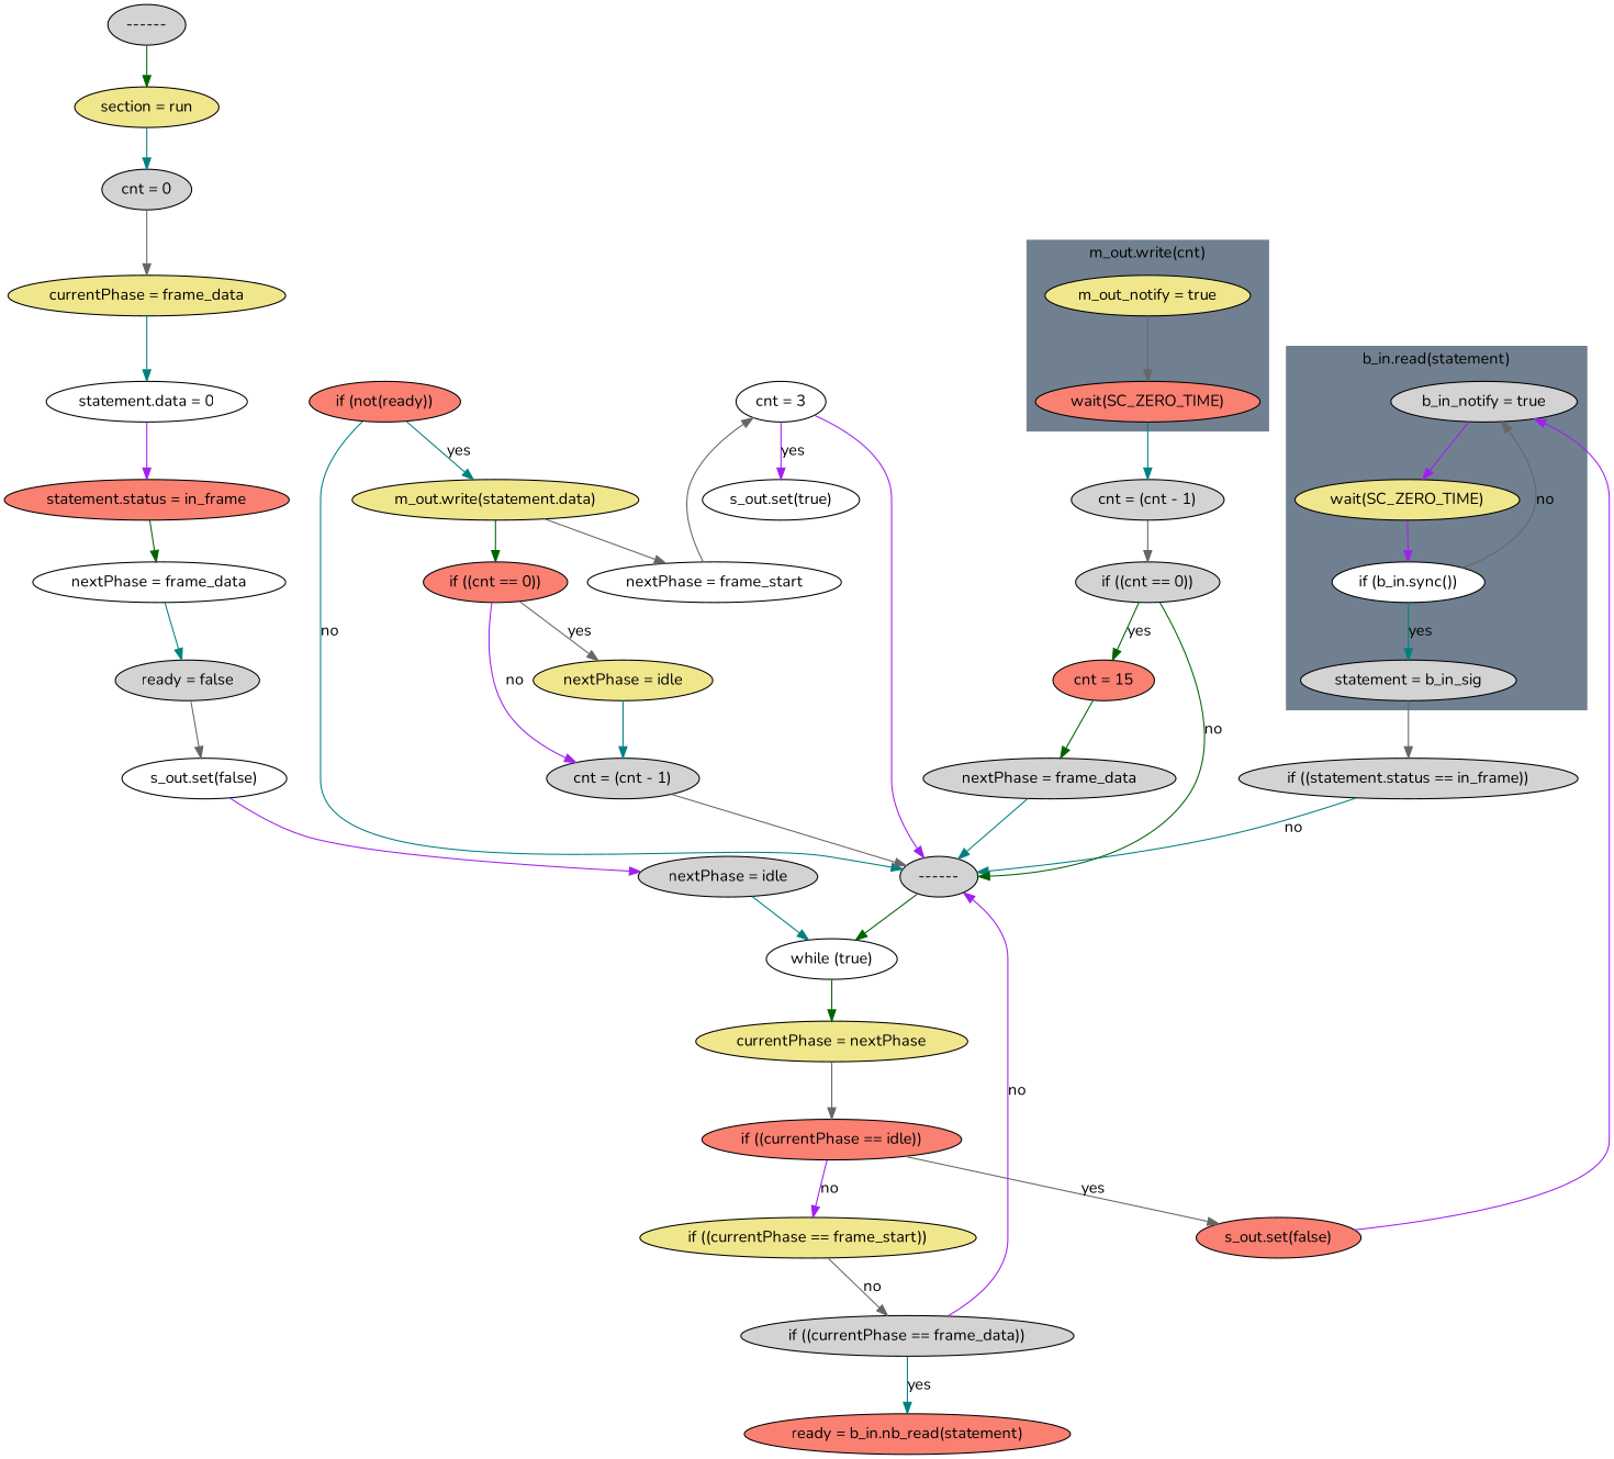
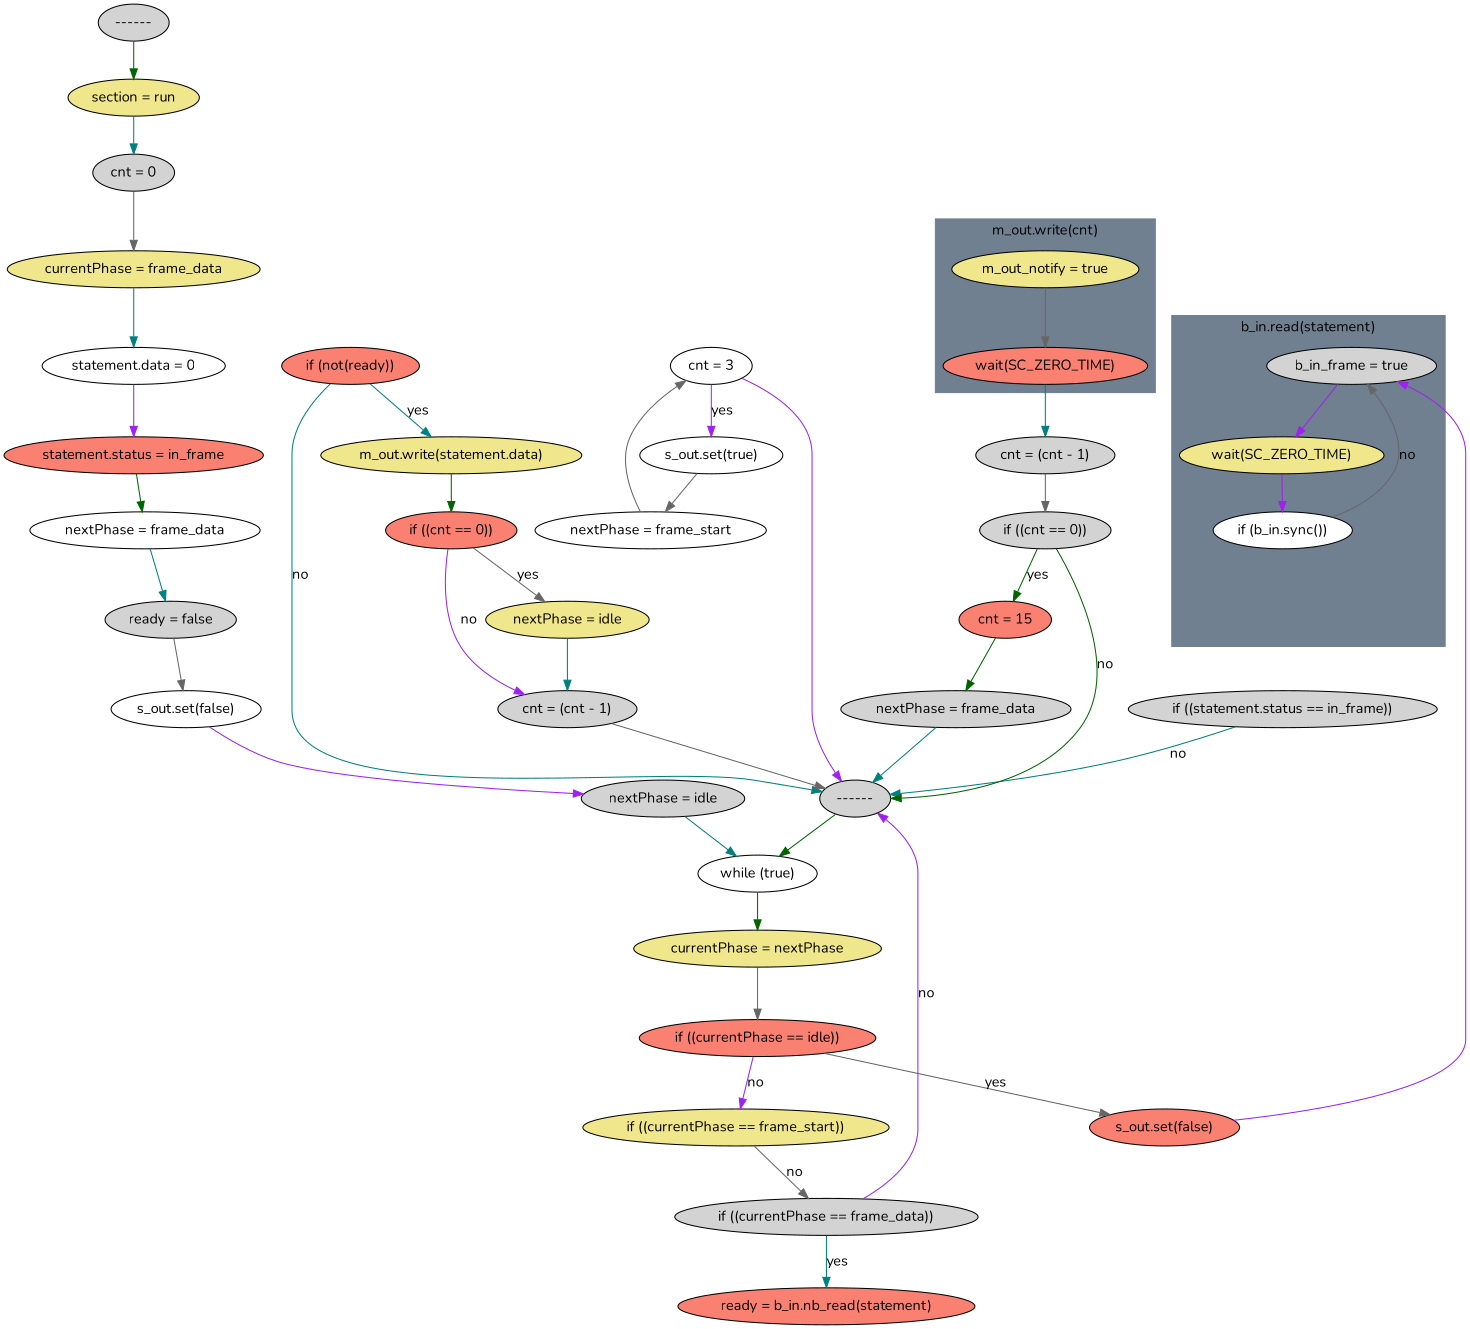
  digraph {
    fontname=Nunito
    rankdir=TD
    node [fillcolor=lightgrey fontname=Nunito style=filled]
    edge [color=gray40 fontname=Nunito]
-   n1 [label="b_in_notify = true"]
+   n1 [label="b_in_frame = true"]
    n2 [fillcolor=khaki label="wait(SC_ZERO_TIME)"]
    n3 [fillcolor=white label="if (b_in.sync())"]
-   n4 [label="statement = b_in_sig"]
    n5 [fillcolor=khaki label="m_out_notify = true"]
    n6 [fillcolor=salmon label="wait(SC_ZERO_TIME)"]
    n7 [label="if ((statement.status == in_frame))"]
    n8 [label="cnt = (cnt - 1)"]
    n9 [label="------"]
    n10 [fillcolor=khaki label="section = run"]
    n11 [label="cnt = 0"]
    n12 [fillcolor=khaki label="currentPhase = frame_data"]
    n13 [fillcolor=white label="statement.data = 0"]
    n14 [fillcolor=salmon label="statement.status = in_frame"]
    n15 [fillcolor=white label="nextPhase = frame_data"]
    n16 [label="ready = false"]
    n17 [fillcolor=white label="s_out.set(false)"]
    n18 [label="nextPhase = idle"]
    n19 [fillcolor=white label="while (true)"]
    n20 [fillcolor=khaki label="currentPhase = nextPhase"]
    n21 [fillcolor=salmon label="if ((currentPhase == idle))"]
    n22 [fillcolor=salmon label="s_out.set(false)"]
    n23 [fillcolor=khaki label="if ((currentPhase == frame_start))"]
    n24 [label="if ((currentPhase == frame_data))"]
    n25 [label="------"]
    n26 [fillcolor=white label="s_out.set(true)"]
    n27 [fillcolor=white label="nextPhase = frame_start"]
    n28 [fillcolor=white label="cnt = 3"]
    n29 [fillcolor=salmon label="ready = b_in.nb_read(statement)"]
    n30 [label="if ((cnt == 0))"]
    n31 [fillcolor=salmon label="cnt = 15"]
    n32 [label="nextPhase = frame_data"]
    n33 [fillcolor=salmon label="if (not(ready))"]
    n34 [fillcolor=khaki label="m_out.write(statement.data)"]
    n35 [fillcolor=salmon label="if ((cnt == 0))"]
    n36 [fillcolor=khaki label="nextPhase = idle"]
    n37 [label="cnt = (cnt - 1)"]
    subgraph cluster_1 {
      color=slategray
      label="b_in.read(statement)"
      style=filled
      n1
      n2
      n3
-     n4
    }
    subgraph cluster_2 {
      color=slategray
      label="m_out.write(cnt)"
      style=filled
      n5
      n6
    }
    n1 -> n2 [color=purple]
    n2 -> n3 [color=purple]
    n3 -> n1 [label=no]
-   n3 -> n4 [color=teal label=yes]
-   n4 -> n7
    n5 -> n6
    n6 -> n8 [color=teal]
    n7 -> n25 [color=teal label=no]
    n8 -> n30
    n9 -> n10 [color=darkgreen]
    n10 -> n11 [color=teal]
    n11 -> n12
    n12 -> n13 [color=teal]
    n13 -> n14 [color=purple]
    n14 -> n15 [color=darkgreen]
    n15 -> n16 [color=teal]
    n16 -> n17
    n17 -> n18 [color=purple]
    n18 -> n19 [color=teal]
    n19 -> n20 [color=darkgreen]
    n20 -> n21
    n21 -> n22 [label=yes]
    n21 -> n23 [color=purple label=no]
    n22 -> n1 [color=purple]
    n23 -> n24 [label=no]
    n24 -> n25 [color=purple label=no]
    n24 -> n29 [color=teal label=yes]
    n25 -> n19 [color=darkgreen]
-   n34 -> n27
+   n26 -> n27
    n27 -> n28
    n28 -> n25 [color=purple]
    n28 -> n26 [color=purple label=yes]
    n30 -> n25 [color=darkgreen label=no]
    n30 -> n31 [color=darkgreen label=yes]
    n31 -> n32 [color=darkgreen]
    n32 -> n25 [color=teal]
    n33 -> n25 [color=teal label=no]
    n33 -> n34 [color=teal label=yes]
    n34 -> n35 [color=darkgreen]
    n35 -> n36 [label=yes]
    n35 -> n37 [color=purple label=no]
    n36 -> n37 [color=teal]
    n37 -> n25
  }
